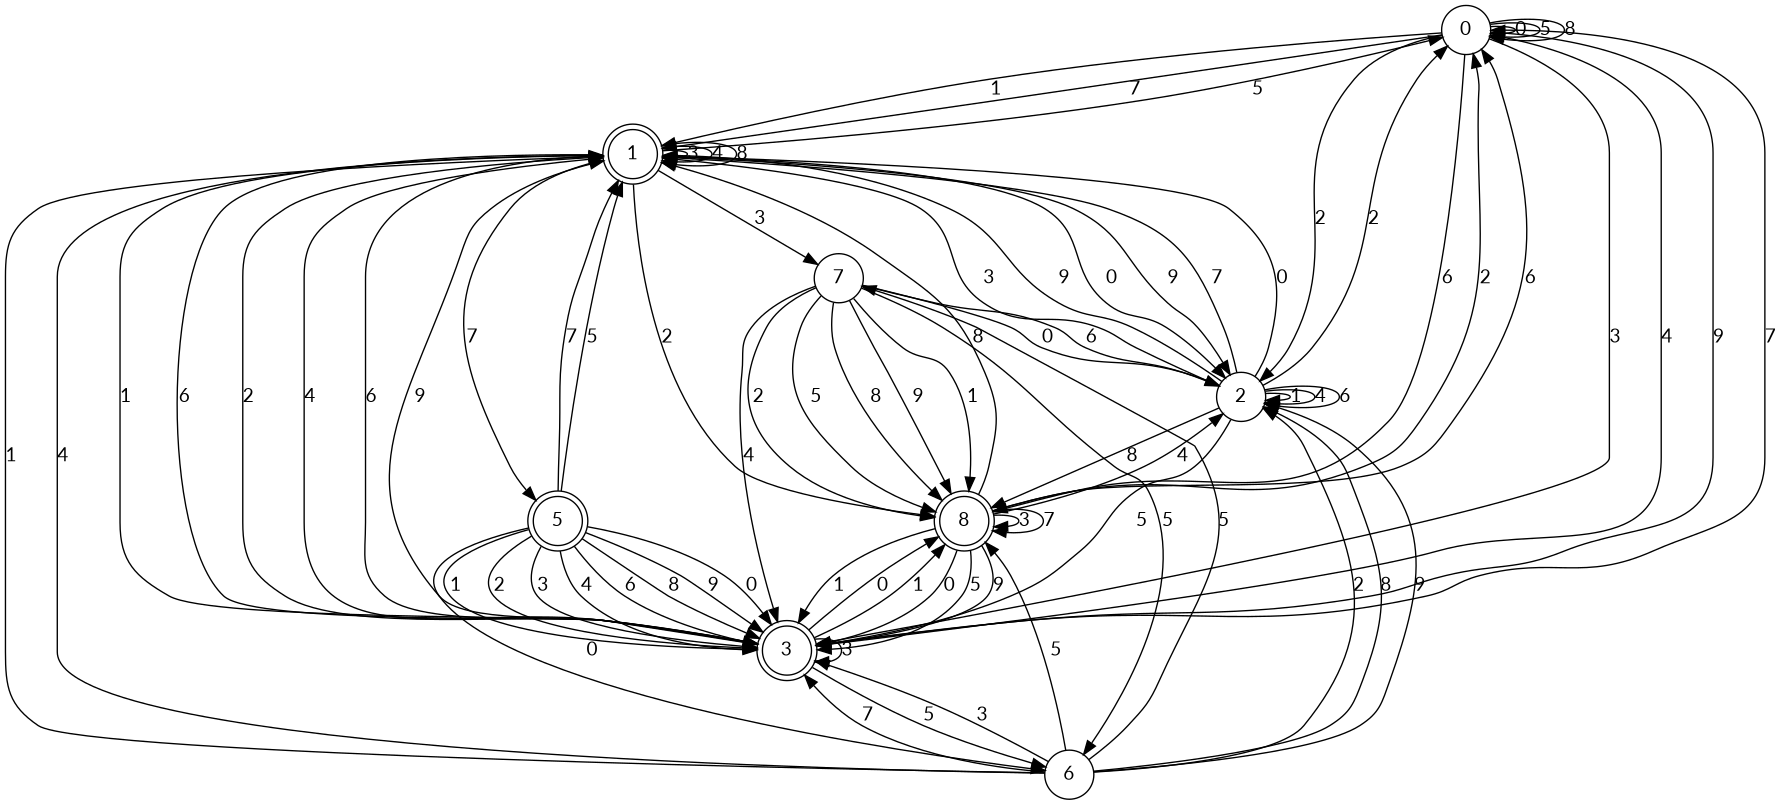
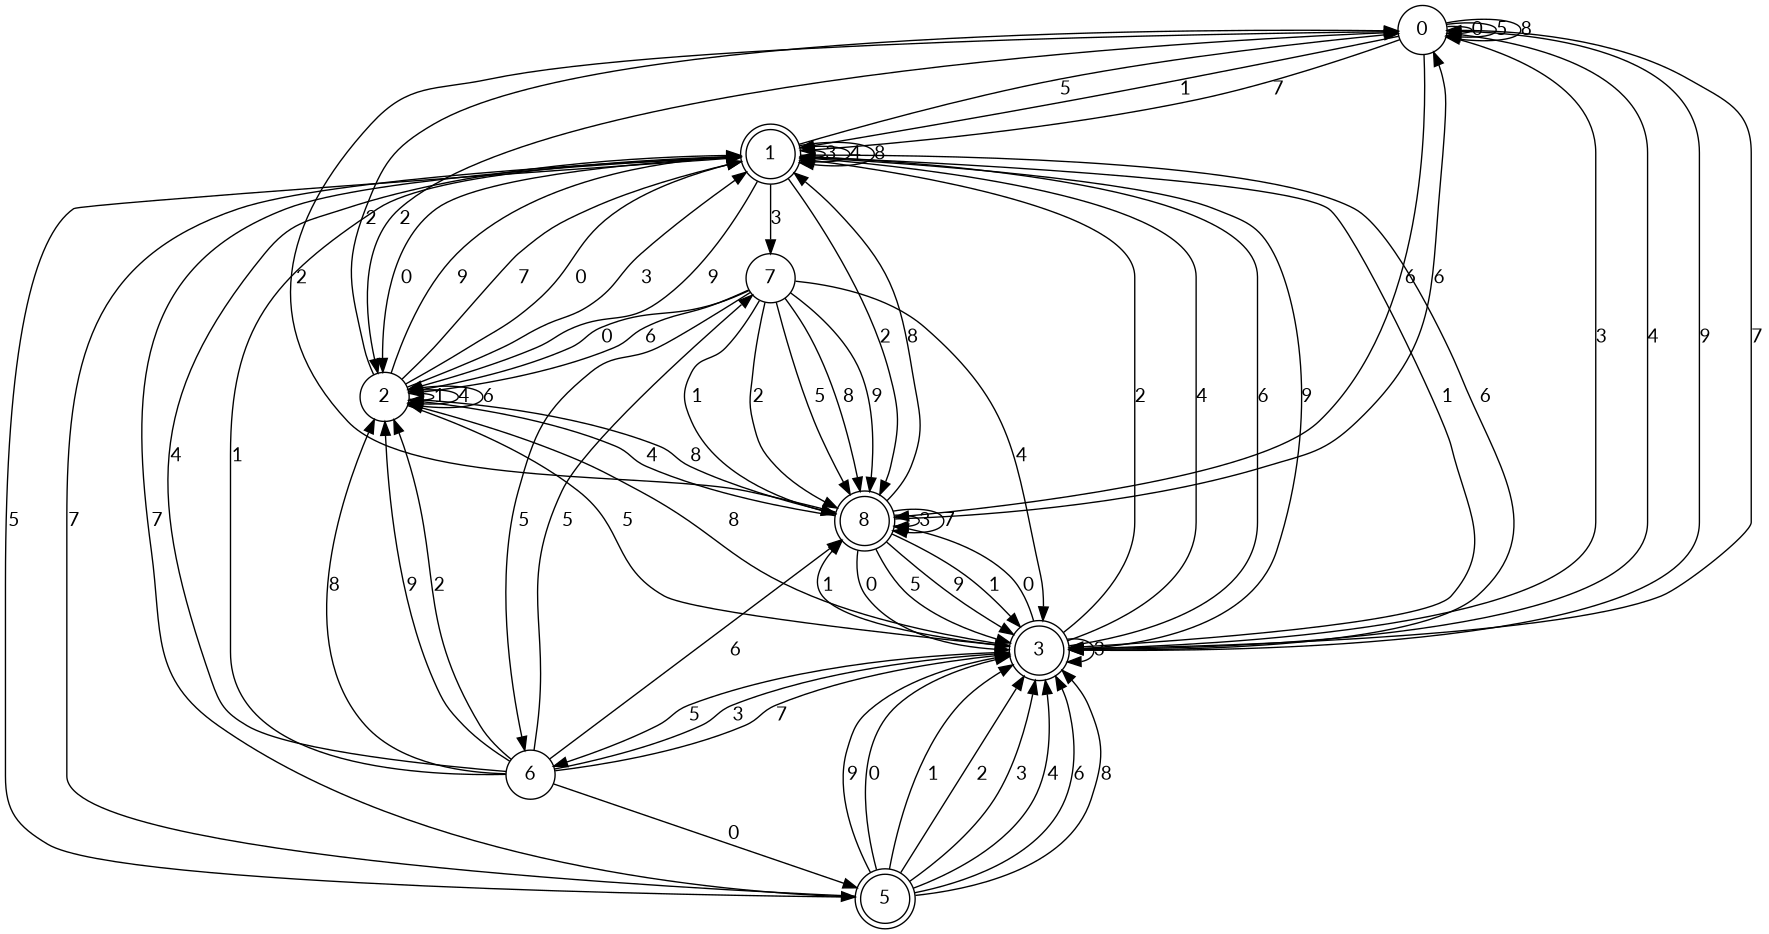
  digraph {
    fontname=Lato
    node [fontname=Lato shape=circle]
    edge [fontname=Lato]
    n1 [label=0]
    n2 [label=1 shape=doublecircle]
    n3 [label=2]
    n4 [label=3 shape=doublecircle]
    n5 [label=8 shape=doublecircle]
    n6 [label=5 shape=doublecircle]
    n7 [label=7]
    n8 [label=6]
    n1 -> n1 [label=0]
    n1 -> n1 [label=5]
    n1 -> n1 [label=8]
    n1 -> n2 [label=1]
    n1 -> n2 [label=7]
    n1 -> n3 [label=2]
    n1 -> n4 [label=3]
    n1 -> n4 [label=4]
    n1 -> n4 [label=9]
    n1 -> n5 [label=6]
    n2 -> n1 [label=5]
    n2 -> n2 [label=3]
    n2 -> n2 [label=4]
    n2 -> n2 [label=8]
    n2 -> n3 [label=0]
    n2 -> n3 [label=9]
    n2 -> n4 [label=1]
    n2 -> n4 [label=6]
    n2 -> n5 [label=2]
    n2 -> n6 [label=7]
    n2 -> n7 [label=3]
    n3 -> n1 [label=2]
    n3 -> n2 [label=0]
    n3 -> n2 [label=3]
    n3 -> n2 [label=7]
    n3 -> n2 [label=9]
    n3 -> n3 [label=1]
    n3 -> n3 [label=4]
    n3 -> n3 [label=6]
    n3 -> n4 [label=5]
    n3 -> n5 [label=8]
    n4 -> n1 [label=7]
    n4 -> n2 [label=2]
    n4 -> n2 [label=4]
    n4 -> n2 [label=6]
    n4 -> n2 [label=9]
+   n4 -> n3 [label=8]
    n4 -> n4 [label=3]
    n4 -> n5 [label=0]
    n4 -> n5 [label=1]
    n4 -> n8 [label=5]
    n5 -> n1 [label=2]
    n5 -> n1 [label=6]
    n5 -> n2 [label=8]
    n5 -> n3 [label=4]
    n5 -> n4 [label=0]
    n5 -> n4 [label=1]
    n5 -> n4 [label=5]
    n5 -> n4 [label=9]
    n5 -> n5 [label=3]
    n5 -> n5 [label=7]
    n6 -> n2 [label=5]
    n6 -> n2 [label=7]
    n6 -> n4 [label=0]
    n6 -> n4 [label=1]
    n6 -> n4 [label=2]
    n6 -> n4 [label=3]
    n6 -> n4 [label=4]
    n6 -> n4 [label=6]
    n6 -> n4 [label=8]
    n6 -> n4 [label=9]
    n7 -> n3 [label=0]
    n7 -> n3 [label=6]
    n7 -> n4 [label=4]
    n7 -> n5 [label=1]
    n7 -> n5 [label=2]
    n7 -> n5 [label=5]
    n7 -> n5 [label=8]
    n7 -> n5 [label=9]
    n7 -> n8 [label=5]
    n8 -> n2 [label=1]
    n8 -> n2 [label=4]
    n8 -> n3 [label=2]
    n8 -> n3 [label=8]
    n8 -> n3 [label=9]
    n8 -> n4 [label=3]
    n8 -> n4 [label=7]
-   n8 -> n5 [label=5]
-   n6 -> n8 [label=0]
+   n8 -> n5 [label=6]
+   n8 -> n6 [label=0]
    n8 -> n7 [label=5]
  }
